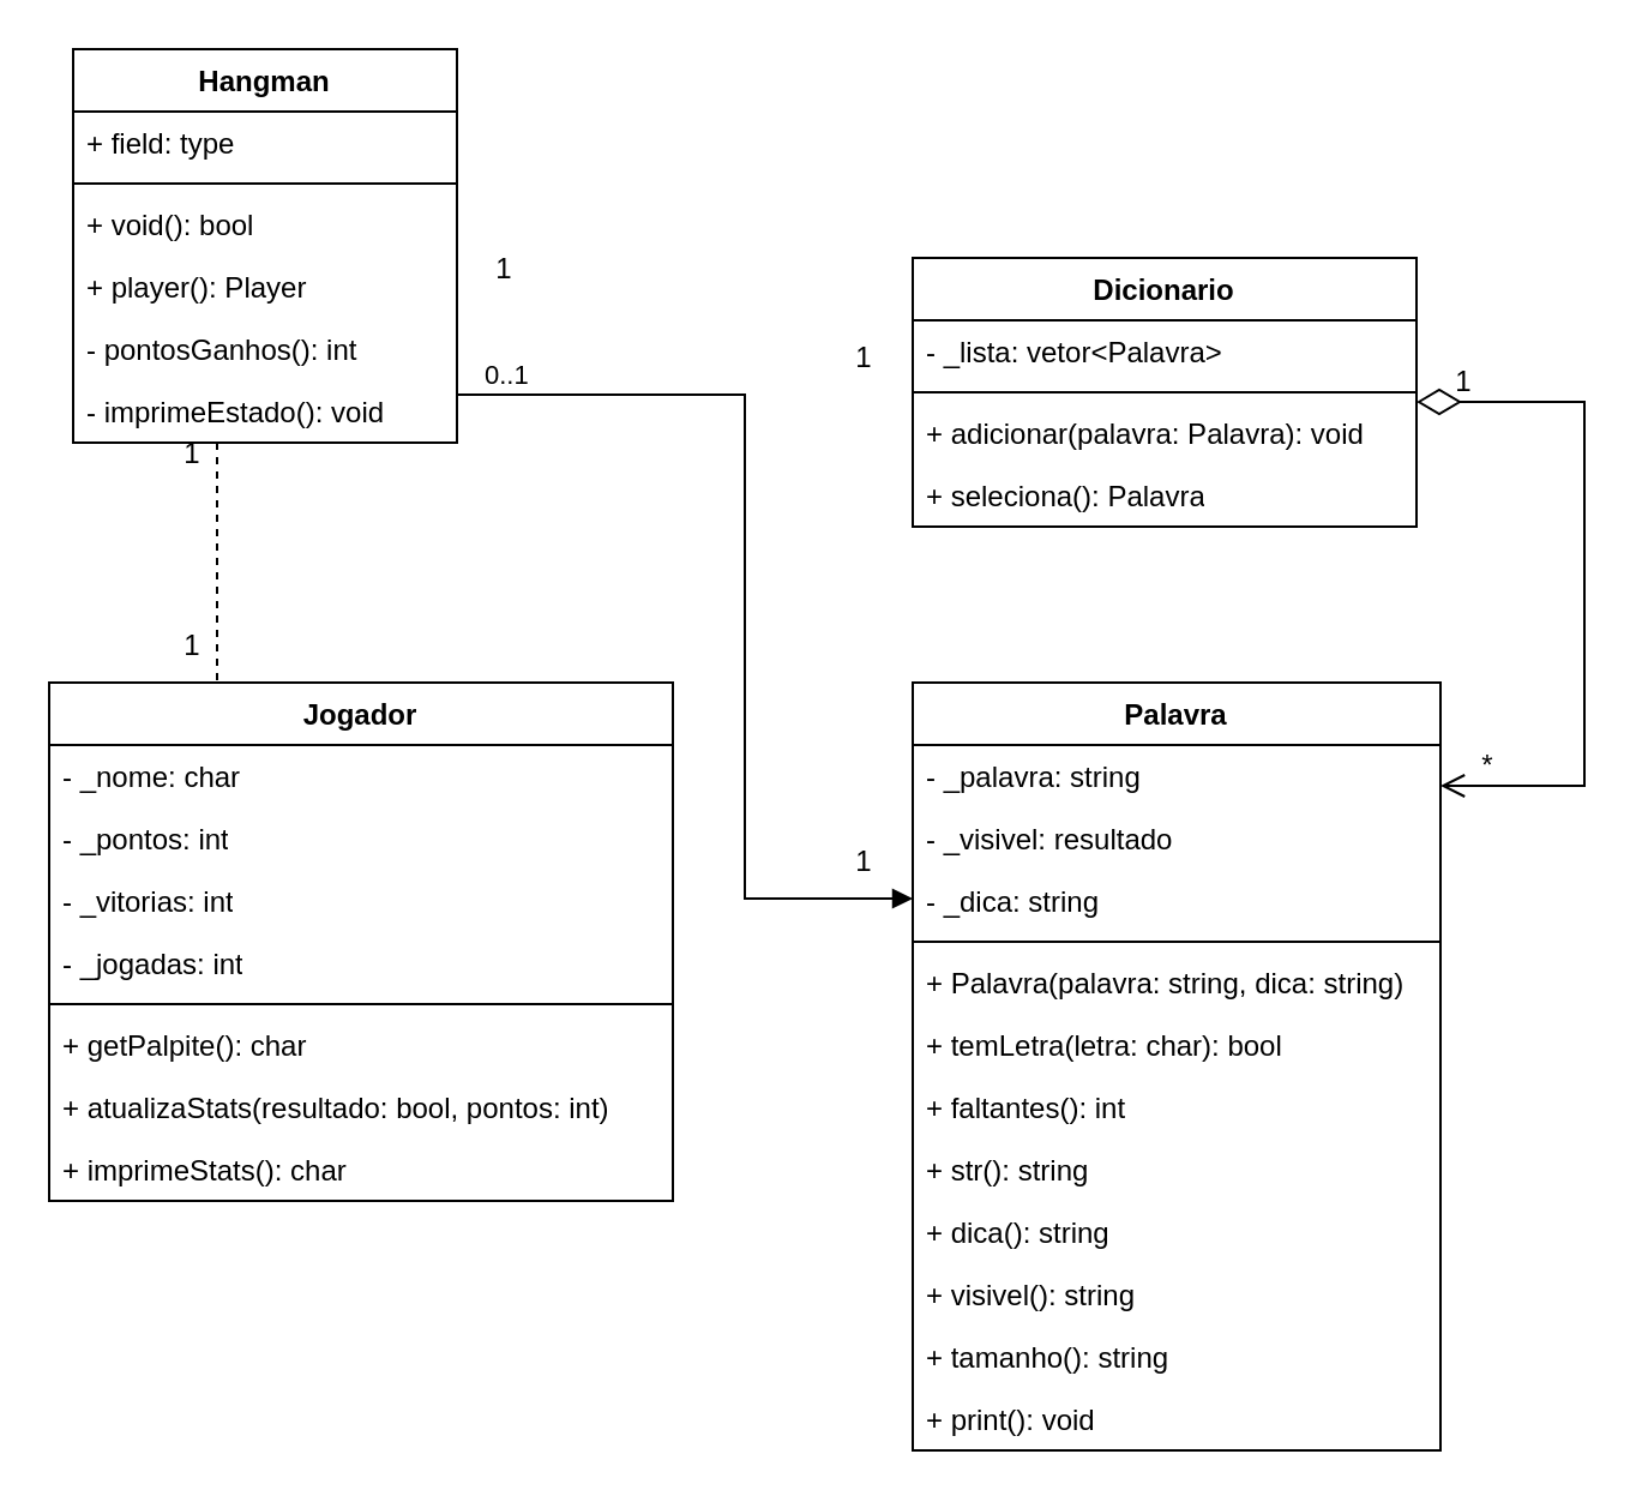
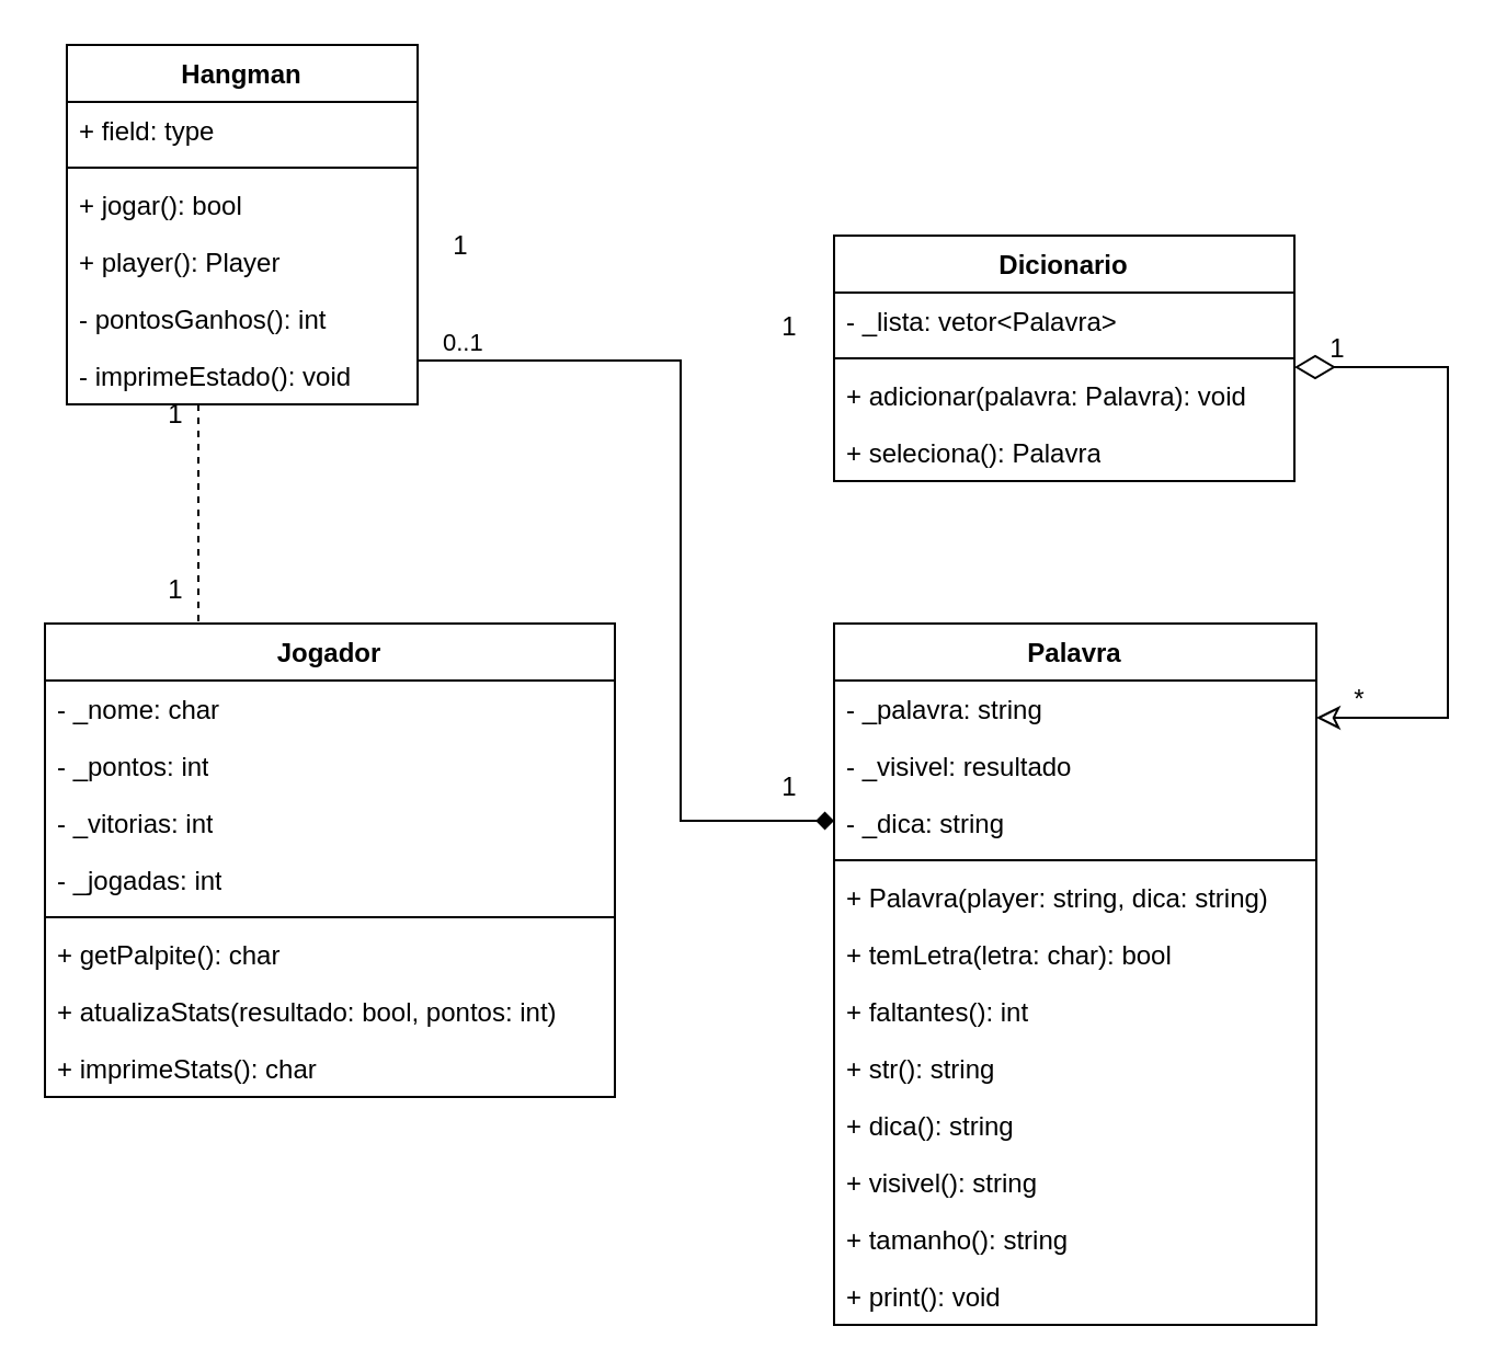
  <mxCell id="0" />
  <mxCell id="1" parent="0" />
  <mxCell id="2" value="Hangman" style="swimlane;fontStyle=1;align=center;verticalAlign=top;childLayout=stackLayout;horizontal=1;startSize=26;horizontalStack=0;resizeParent=1;resizeParentMax=0;resizeLast=0;collapsible=1;marginBottom=0;whiteSpace=wrap;html=1;" parent="1" vertex="1"><mxGeometry x="30" y="20" width="160" height="164" as="geometry" /></mxCell>
  <mxCell id="3" value="+ field: type" style="text;strokeColor=none;fillColor=none;align=left;verticalAlign=top;spacingLeft=4;spacingRight=4;overflow=hidden;rotatable=0;points=[[0,0.5],[1,0.5]];portConstraint=eastwest;whiteSpace=wrap;html=1;" parent="2" vertex="1"><mxGeometry y="26" width="160" height="26" as="geometry" /></mxCell>
  <mxCell id="4" value="" style="line;strokeWidth=1;fillColor=none;align=left;verticalAlign=middle;spacingTop=-1;spacingLeft=3;spacingRight=3;rotatable=0;labelPosition=right;points=[];portConstraint=eastwest;strokeColor=inherit;" parent="2" vertex="1"><mxGeometry y="52" width="160" height="8" as="geometry" /></mxCell>
- <mxCell id="5" value="+ void(): bool" style="text;strokeColor=none;fillColor=none;align=left;verticalAlign=top;spacingLeft=4;spacingRight=4;overflow=hidden;rotatable=0;points=[[0,0.5],[1,0.5]];portConstraint=eastwest;whiteSpace=wrap;html=1;" vertex="1" parent="2"><mxGeometry y="60" width="160" height="26" as="geometry" /></mxCell>
+ <mxCell id="5" value="+ jogar(): bool" style="text;strokeColor=none;fillColor=none;align=left;verticalAlign=top;spacingLeft=4;spacingRight=4;overflow=hidden;rotatable=0;points=[[0,0.5],[1,0.5]];portConstraint=eastwest;whiteSpace=wrap;html=1;" vertex="1" parent="2"><mxGeometry y="60" width="160" height="26" as="geometry" /></mxCell>
  <mxCell id="6" value="+ player(): Player" style="text;strokeColor=none;fillColor=none;align=left;verticalAlign=top;spacingLeft=4;spacingRight=4;overflow=hidden;rotatable=0;points=[[0,0.5],[1,0.5]];portConstraint=eastwest;whiteSpace=wrap;html=1;" vertex="1" parent="2"><mxGeometry y="86" width="160" height="26" as="geometry" /></mxCell>
  <mxCell id="7" value="- pontosGanhos(): int" style="text;strokeColor=none;fillColor=none;align=left;verticalAlign=top;spacingLeft=4;spacingRight=4;overflow=hidden;rotatable=0;points=[[0,0.5],[1,0.5]];portConstraint=eastwest;whiteSpace=wrap;html=1;" vertex="1" parent="2"><mxGeometry y="112" width="160" height="26" as="geometry" /></mxCell>
  <mxCell id="8" value="- imprimeEstado(): void" style="text;strokeColor=none;fillColor=none;align=left;verticalAlign=top;spacingLeft=4;spacingRight=4;overflow=hidden;rotatable=0;points=[[0,0.5],[1,0.5]];portConstraint=eastwest;whiteSpace=wrap;html=1;" parent="2" vertex="1"><mxGeometry y="138" width="160" height="26" as="geometry" /></mxCell>
  <mxCell id="9" value="Palavra" style="swimlane;fontStyle=1;align=center;verticalAlign=top;childLayout=stackLayout;horizontal=1;startSize=26;horizontalStack=0;resizeParent=1;resizeParentMax=0;resizeLast=0;collapsible=1;marginBottom=0;whiteSpace=wrap;html=1;" parent="1" vertex="1"><mxGeometry x="380" y="284" width="220" height="320" as="geometry" /></mxCell>
  <mxCell id="10" value="- _palavra: string" style="text;strokeColor=none;fillColor=none;align=left;verticalAlign=top;spacingLeft=4;spacingRight=4;overflow=hidden;rotatable=0;points=[[0,0.5],[1,0.5]];portConstraint=eastwest;whiteSpace=wrap;html=1;" parent="9" vertex="1"><mxGeometry y="26" width="220" height="26" as="geometry" /></mxCell>
  <mxCell id="11" value="- _visivel: resultado" style="text;strokeColor=none;fillColor=none;align=left;verticalAlign=top;spacingLeft=4;spacingRight=4;overflow=hidden;rotatable=0;points=[[0,0.5],[1,0.5]];portConstraint=eastwest;whiteSpace=wrap;html=1;" parent="9" vertex="1"><mxGeometry y="52" width="220" height="26" as="geometry" /></mxCell>
  <mxCell id="12" value="- _dica: string" style="text;strokeColor=none;fillColor=none;align=left;verticalAlign=top;spacingLeft=4;spacingRight=4;overflow=hidden;rotatable=0;points=[[0,0.5],[1,0.5]];portConstraint=eastwest;whiteSpace=wrap;html=1;" parent="9" vertex="1"><mxGeometry y="78" width="220" height="26" as="geometry" /></mxCell>
  <mxCell id="13" value="" style="line;strokeWidth=1;fillColor=none;align=left;verticalAlign=middle;spacingTop=-1;spacingLeft=3;spacingRight=3;rotatable=0;labelPosition=right;points=[];portConstraint=eastwest;strokeColor=inherit;" parent="9" vertex="1"><mxGeometry y="104" width="220" height="8" as="geometry" /></mxCell>
- <mxCell id="14" value="+ Palavra(palavra: string, dica: string)" style="text;strokeColor=none;fillColor=none;align=left;verticalAlign=top;spacingLeft=4;spacingRight=4;overflow=hidden;rotatable=0;points=[[0,0.5],[1,0.5]];portConstraint=eastwest;whiteSpace=wrap;html=1;" parent="9" vertex="1"><mxGeometry y="112" width="220" height="26" as="geometry" /></mxCell>
+ <mxCell id="14" value="+ Palavra(player: string, dica: string)" style="text;strokeColor=none;fillColor=none;align=left;verticalAlign=top;spacingLeft=4;spacingRight=4;overflow=hidden;rotatable=0;points=[[0,0.5],[1,0.5]];portConstraint=eastwest;whiteSpace=wrap;html=1;" parent="9" vertex="1"><mxGeometry y="112" width="220" height="26" as="geometry" /></mxCell>
  <mxCell id="15" value="+ temLetra(letra: char): bool" style="text;strokeColor=none;fillColor=none;align=left;verticalAlign=top;spacingLeft=4;spacingRight=4;overflow=hidden;rotatable=0;points=[[0,0.5],[1,0.5]];portConstraint=eastwest;whiteSpace=wrap;html=1;" parent="9" vertex="1"><mxGeometry y="138" width="220" height="26" as="geometry" /></mxCell>
  <mxCell id="16" value="+ faltantes(): int" style="text;strokeColor=none;fillColor=none;align=left;verticalAlign=top;spacingLeft=4;spacingRight=4;overflow=hidden;rotatable=0;points=[[0,0.5],[1,0.5]];portConstraint=eastwest;whiteSpace=wrap;html=1;" parent="9" vertex="1"><mxGeometry y="164" width="220" height="26" as="geometry" /></mxCell>
  <mxCell id="17" value="+ str(): string" style="text;strokeColor=none;fillColor=none;align=left;verticalAlign=top;spacingLeft=4;spacingRight=4;overflow=hidden;rotatable=0;points=[[0,0.5],[1,0.5]];portConstraint=eastwest;whiteSpace=wrap;html=1;" parent="9" vertex="1"><mxGeometry y="190" width="220" height="26" as="geometry" /></mxCell>
  <mxCell id="18" value="+ dica(): string" style="text;strokeColor=none;fillColor=none;align=left;verticalAlign=top;spacingLeft=4;spacingRight=4;overflow=hidden;rotatable=0;points=[[0,0.5],[1,0.5]];portConstraint=eastwest;whiteSpace=wrap;html=1;" parent="9" vertex="1"><mxGeometry y="216" width="220" height="26" as="geometry" /></mxCell>
  <mxCell id="19" value="+ visivel(): string" style="text;strokeColor=none;fillColor=none;align=left;verticalAlign=top;spacingLeft=4;spacingRight=4;overflow=hidden;rotatable=0;points=[[0,0.5],[1,0.5]];portConstraint=eastwest;whiteSpace=wrap;html=1;" parent="9" vertex="1"><mxGeometry y="242" width="220" height="26" as="geometry" /></mxCell>
  <mxCell id="20" value="+ tamanho(): string" style="text;strokeColor=none;fillColor=none;align=left;verticalAlign=top;spacingLeft=4;spacingRight=4;overflow=hidden;rotatable=0;points=[[0,0.5],[1,0.5]];portConstraint=eastwest;whiteSpace=wrap;html=1;" parent="9" vertex="1"><mxGeometry y="268" width="220" height="26" as="geometry" /></mxCell>
  <mxCell id="21" value="+ print(): void" style="text;strokeColor=none;fillColor=none;align=left;verticalAlign=top;spacingLeft=4;spacingRight=4;overflow=hidden;rotatable=0;points=[[0,0.5],[1,0.5]];portConstraint=eastwest;whiteSpace=wrap;html=1;" parent="9" vertex="1"><mxGeometry y="294" width="220" height="26" as="geometry" /></mxCell>
  <mxCell id="22" value="Jogador" style="swimlane;fontStyle=1;align=center;verticalAlign=top;childLayout=stackLayout;horizontal=1;startSize=26;horizontalStack=0;resizeParent=1;resizeParentMax=0;resizeLast=0;collapsible=1;marginBottom=0;whiteSpace=wrap;html=1;" parent="1" vertex="1"><mxGeometry x="20" y="284" width="260" height="216" as="geometry" /></mxCell>
  <mxCell id="23" value="- _nome: char" style="text;strokeColor=none;fillColor=none;align=left;verticalAlign=top;spacingLeft=4;spacingRight=4;overflow=hidden;rotatable=0;points=[[0,0.5],[1,0.5]];portConstraint=eastwest;whiteSpace=wrap;html=1;" vertex="1" parent="22"><mxGeometry y="26" width="260" height="26" as="geometry" /></mxCell>
  <mxCell id="24" value="- _pontos: int" style="text;strokeColor=none;fillColor=none;align=left;verticalAlign=top;spacingLeft=4;spacingRight=4;overflow=hidden;rotatable=0;points=[[0,0.5],[1,0.5]];portConstraint=eastwest;whiteSpace=wrap;html=1;" vertex="1" parent="22"><mxGeometry y="52" width="260" height="26" as="geometry" /></mxCell>
  <mxCell id="25" value="- _vitorias: int" style="text;strokeColor=none;fillColor=none;align=left;verticalAlign=top;spacingLeft=4;spacingRight=4;overflow=hidden;rotatable=0;points=[[0,0.5],[1,0.5]];portConstraint=eastwest;whiteSpace=wrap;html=1;" vertex="1" parent="22"><mxGeometry y="78" width="260" height="26" as="geometry" /></mxCell>
  <mxCell id="26" value="- _jogadas: int" style="text;strokeColor=none;fillColor=none;align=left;verticalAlign=top;spacingLeft=4;spacingRight=4;overflow=hidden;rotatable=0;points=[[0,0.5],[1,0.5]];portConstraint=eastwest;whiteSpace=wrap;html=1;" parent="22" vertex="1"><mxGeometry y="104" width="260" height="26" as="geometry" /></mxCell>
  <mxCell id="27" value="" style="line;strokeWidth=1;fillColor=none;align=left;verticalAlign=middle;spacingTop=-1;spacingLeft=3;spacingRight=3;rotatable=0;labelPosition=right;points=[];portConstraint=eastwest;strokeColor=inherit;" parent="22" vertex="1"><mxGeometry y="130" width="260" height="8" as="geometry" /></mxCell>
  <mxCell id="28" value="+ getPalpite(): char" style="whiteSpace=wrap;html=1;align=left;verticalAlign=top;fillColor=none;strokeColor=none;gradientColor=none;spacingLeft=4;spacingRight=4;rotation=0;" parent="22" vertex="1"><mxGeometry y="138" width="260" height="26" as="geometry" /></mxCell>
  <mxCell id="29" value="+ atualizaStats(resultado: bool, pontos: int)" style="whiteSpace=wrap;html=1;align=left;verticalAlign=top;fillColor=none;strokeColor=none;gradientColor=none;spacingLeft=4;spacingRight=4;rotation=0;" vertex="1" parent="22"><mxGeometry y="164" width="260" height="26" as="geometry" /></mxCell>
  <mxCell id="30" value="+ imprimeStats(): char" style="whiteSpace=wrap;html=1;align=left;verticalAlign=top;fillColor=none;strokeColor=none;gradientColor=none;spacingLeft=4;spacingRight=4;rotation=0;" vertex="1" parent="22"><mxGeometry y="190" width="260" height="26" as="geometry" /></mxCell>
- <mxCell id="31" style="edgeStyle=orthogonalEdgeStyle;rounded=0;orthogonalLoop=1;jettySize=auto;html=1;endArrow=open;endFill=0;startArrow=diamondThin;startFill=0;endSize=8;startSize=16;" parent="1" source="32" target="9" edge="1"><mxGeometry relative="1" as="geometry"><Array as="points"><mxPoint x="660" y="167" /><mxPoint x="660" y="327" /></Array></mxGeometry></mxCell>
+ <mxCell id="31" style="edgeStyle=orthogonalEdgeStyle;rounded=0;orthogonalLoop=1;jettySize=auto;html=1;endArrow=classic;endFill=0;startArrow=diamondThin;startFill=0;endSize=8;startSize=16;" parent="1" source="32" target="9" edge="1"><mxGeometry relative="1" as="geometry"><Array as="points"><mxPoint x="660" y="167" /><mxPoint x="660" y="327" /></Array></mxGeometry></mxCell>
  <mxCell id="32" value="Dicionario" style="swimlane;fontStyle=1;align=center;verticalAlign=top;childLayout=stackLayout;horizontal=1;startSize=26;horizontalStack=0;resizeParent=1;resizeParentMax=0;resizeLast=0;collapsible=1;marginBottom=0;whiteSpace=wrap;html=1;" parent="1" vertex="1"><mxGeometry x="380" y="107" width="210" height="112" as="geometry" /></mxCell>
  <mxCell id="33" value="- _lista: vetor&amp;lt;Palavra&amp;gt;" style="text;strokeColor=none;fillColor=none;align=left;verticalAlign=top;spacingLeft=4;spacingRight=4;overflow=hidden;rotatable=0;points=[[0,0.5],[1,0.5]];portConstraint=eastwest;whiteSpace=wrap;html=1;" parent="32" vertex="1"><mxGeometry y="26" width="210" height="26" as="geometry" /></mxCell>
  <mxCell id="34" value="" style="line;strokeWidth=1;fillColor=none;align=left;verticalAlign=middle;spacingTop=-1;spacingLeft=3;spacingRight=3;rotatable=0;labelPosition=right;points=[];portConstraint=eastwest;strokeColor=inherit;" parent="32" vertex="1"><mxGeometry y="52" width="210" height="8" as="geometry" /></mxCell>
  <mxCell id="35" value="+ adicionar(palavra: Palavra): void" style="text;strokeColor=none;fillColor=none;align=left;verticalAlign=top;spacingLeft=4;spacingRight=4;overflow=hidden;rotatable=0;points=[[0,0.5],[1,0.5]];portConstraint=eastwest;whiteSpace=wrap;html=1;" parent="32" vertex="1"><mxGeometry y="60" width="210" height="26" as="geometry" /></mxCell>
  <mxCell id="36" value="+ seleciona(): Palavra" style="text;strokeColor=none;fillColor=none;align=left;verticalAlign=top;spacingLeft=4;spacingRight=4;overflow=hidden;rotatable=0;points=[[0,0.5],[1,0.5]];portConstraint=eastwest;whiteSpace=wrap;html=1;" parent="32" vertex="1"><mxGeometry y="86" width="210" height="26" as="geometry" /></mxCell>
  <mxCell id="37" style="edgeStyle=orthogonalEdgeStyle;rounded=0;orthogonalLoop=1;jettySize=auto;html=1;endArrow=none;endFill=0;dashed=1;" parent="1" source="8" target="22" edge="1"><mxGeometry relative="1" as="geometry"><Array as="points"><mxPoint x="90" y="244" /><mxPoint x="90" y="244" /></Array></mxGeometry></mxCell>
  <mxCell id="38" value="1" style="text;html=1;align=center;verticalAlign=middle;whiteSpace=wrap;rounded=0;" parent="1" vertex="1"><mxGeometry x="70" y="264" width="20" height="10" as="geometry" /></mxCell>
  <mxCell id="39" value="1" style="text;html=1;align=center;verticalAlign=middle;whiteSpace=wrap;rounded=0;" parent="1" vertex="1"><mxGeometry x="70" y="184" width="20" height="10" as="geometry" /></mxCell>
  <mxCell id="40" value="1" style="text;html=1;align=center;verticalAlign=middle;whiteSpace=wrap;rounded=0;" parent="1" vertex="1"><mxGeometry x="600" y="154" width="20" height="10" as="geometry" /></mxCell>
  <mxCell id="41" value="*" style="text;html=1;align=center;verticalAlign=middle;whiteSpace=wrap;rounded=0;" parent="1" vertex="1"><mxGeometry x="610" y="314" width="20" height="10" as="geometry" /></mxCell>
  <mxCell id="42" value="1" style="text;html=1;align=center;verticalAlign=middle;whiteSpace=wrap;rounded=0;" parent="1" vertex="1"><mxGeometry x="200" y="107" width="20" height="10" as="geometry" /></mxCell>
  <mxCell id="43" value="1" style="text;html=1;align=center;verticalAlign=middle;whiteSpace=wrap;rounded=0;" parent="1" vertex="1"><mxGeometry x="350" y="144" width="20" height="10" as="geometry" /></mxCell>
  <mxCell id="44" value="1" style="text;html=1;align=center;verticalAlign=middle;whiteSpace=wrap;rounded=0;" parent="1" vertex="1"><mxGeometry x="350" y="354" width="20" height="10" as="geometry" /></mxCell>
- <mxCell id="45" value="" style="endArrow=block;endFill=1;html=1;edgeStyle=orthogonalEdgeStyle;align=left;verticalAlign=top;rounded=0;" edge="1" parent="1" source="2" target="9"><mxGeometry x="-0.895" y="-10" relative="1" as="geometry"><mxPoint x="250" y="214" as="sourcePoint" /><mxPoint x="320" y="164" as="targetPoint" /><Array as="points"><mxPoint x="310" y="164" /><mxPoint x="310" y="374" /></Array><mxPoint as="offset" /></mxGeometry></mxCell>
+ <mxCell id="45" value="" style="endArrow=diamond;endFill=1;html=1;edgeStyle=orthogonalEdgeStyle;align=left;verticalAlign=top;rounded=0;" edge="1" parent="1" source="2" target="9"><mxGeometry x="-0.895" y="-10" relative="1" as="geometry"><mxPoint x="250" y="214" as="sourcePoint" /><mxPoint x="320" y="164" as="targetPoint" /><Array as="points"><mxPoint x="310" y="164" /><mxPoint x="310" y="374" /></Array><mxPoint as="offset" /></mxGeometry></mxCell>
  <mxCell id="46" value="0..1" style="edgeLabel;resizable=0;html=1;align=left;verticalAlign=bottom;" connectable="0" vertex="1" parent="45"><mxGeometry x="-1" relative="1" as="geometry"><mxPoint x="10" as="offset" /></mxGeometry></mxCell>
